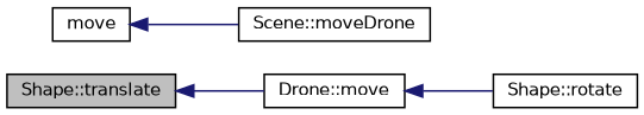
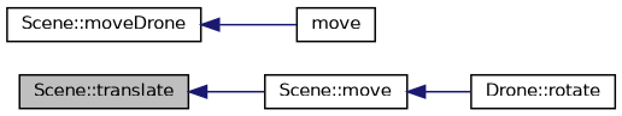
  digraph {
    rankdir=LR
    node [color=black fillcolor=white fontname=Helvetica fontsize=10 shape=record style=filled]
    edge [color=midnightblue dir=back fontname=Helvetica fontsize=10 labelfontname=Helvetica labelfontsize=10 style=solid]
-   n1 [fillcolor=grey75 fontcolor=black height=0.2 label="Shape::translate" width=0.4]
-   n2 [height=0.2 label="Drone::move" width=0.4]
-   n3 [height=0.2 label="Shape::rotate" width=0.4]
+   n1 [fillcolor=grey75 fontcolor=black height=0.2 label="Scene::translate" width=0.4]
+   n2 [height=0.2 label="Scene::move" width=0.4]
+   n3 [height=0.2 label="Drone::rotate" width=0.4]
    n4 [height=0.2 label="Scene::moveDrone" width=0.4]
    n5 [height=0.2 label=move width=0.4]
    n1 -> n2
    n2 -> n3
-   n5 -> n4
+   n4 -> n5
  }
